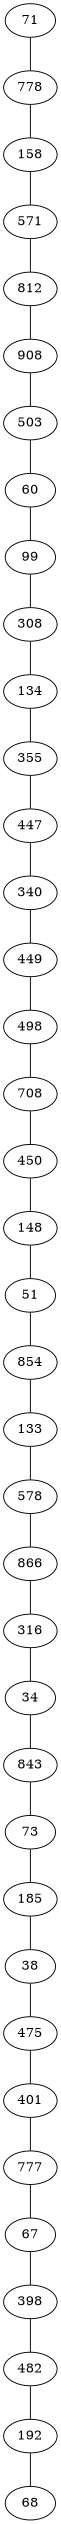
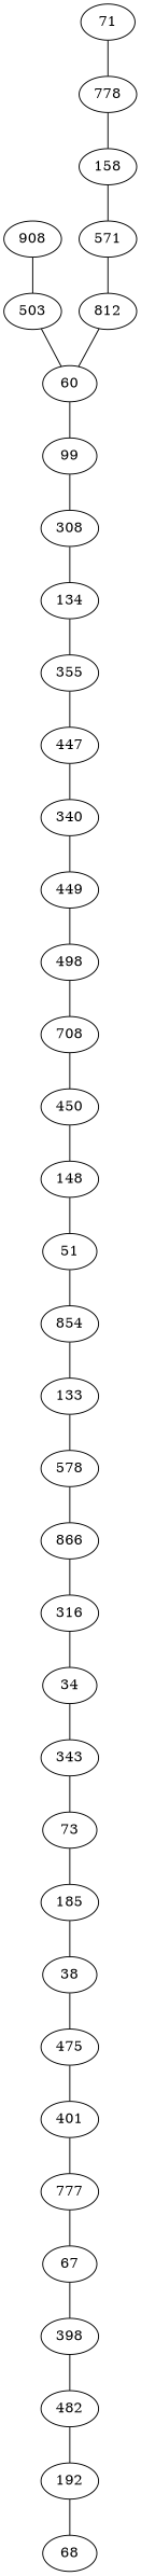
  graph {
    n1 [label=185]
    n2 [label=38]
    n3 [label=475]
    n4 [label=401]
    n5 [label=73]
-   n6 [label=843]
+   n6 [label=343]
    n7 [label=34]
    n8 [label=316]
    n9 [label=866]
    n10 [label=578]
    n11 [label=133]
    n12 [label=854]
    n13 [label=51]
    n14 [label=148]
    n15 [label=450]
    n16 [label=708]
    n17 [label=498]
    n18 [label=449]
    n19 [label=340]
    n20 [label=447]
    n21 [label=355]
    n22 [label=134]
    n23 [label=308]
    n24 [label=99]
    n25 [label=60]
    n26 [label=503]
    n27 [label=908]
    n28 [label=812]
    n29 [label=571]
    n30 [label=158]
    n31 [label=778]
    n32 [label=71]
    n33 [label=68]
    n34 [label=192]
    n35 [label=482]
    n36 [label=398]
    n37 [label=67]
    n38 [label=777]
    n1 -- n2
    n2 -- n3
    n3 -- n4
    n4 -- n38
    n5 -- n1
    n6 -- n5
    n7 -- n6
    n8 -- n7
    n9 -- n8
    n10 -- n9
    n11 -- n10
    n12 -- n11
    n13 -- n12
    n14 -- n13
    n15 -- n14
    n16 -- n15
    n17 -- n16
    n18 -- n17
    n19 -- n18
    n20 -- n19
    n21 -- n20
    n22 -- n21
    n23 -- n22
    n24 -- n23
    n25 -- n24
    n26 -- n25
    n27 -- n26
-   n28 -- n27
+   n28 -- n25
    n29 -- n28
    n30 -- n29
    n31 -- n30
    n32 -- n31
    n34 -- n33
    n35 -- n34
    n36 -- n35
    n37 -- n36
    n38 -- n37
  }
